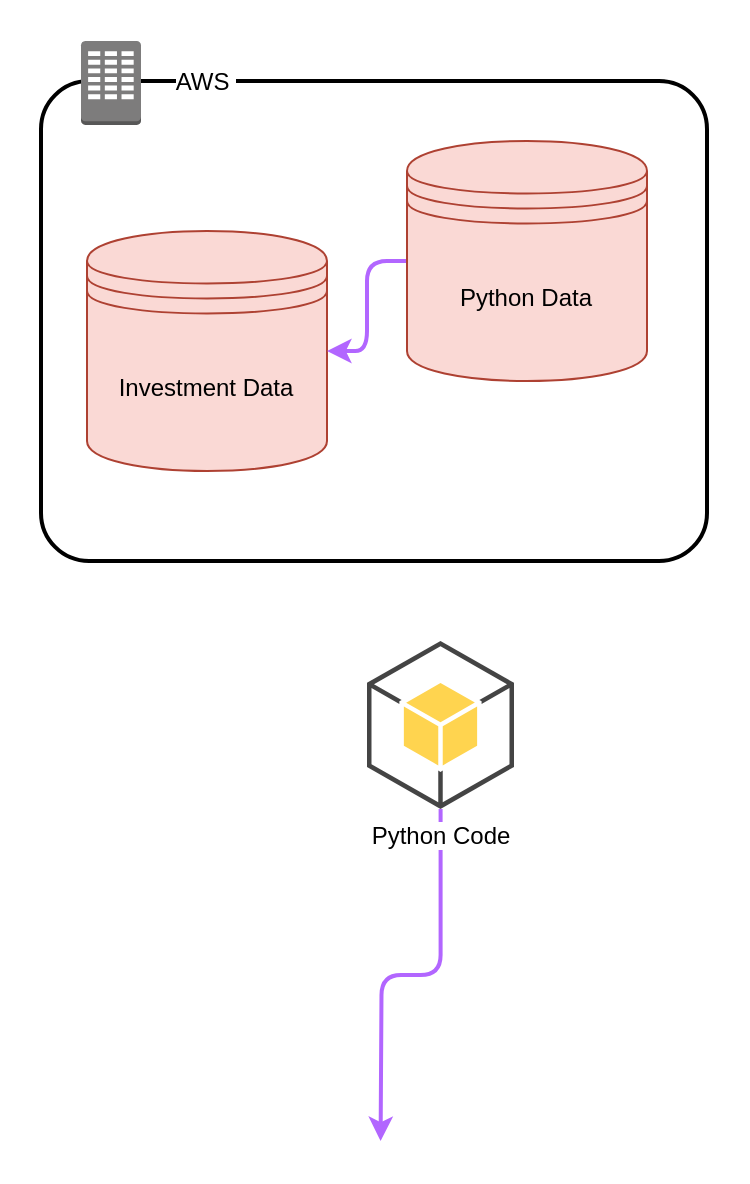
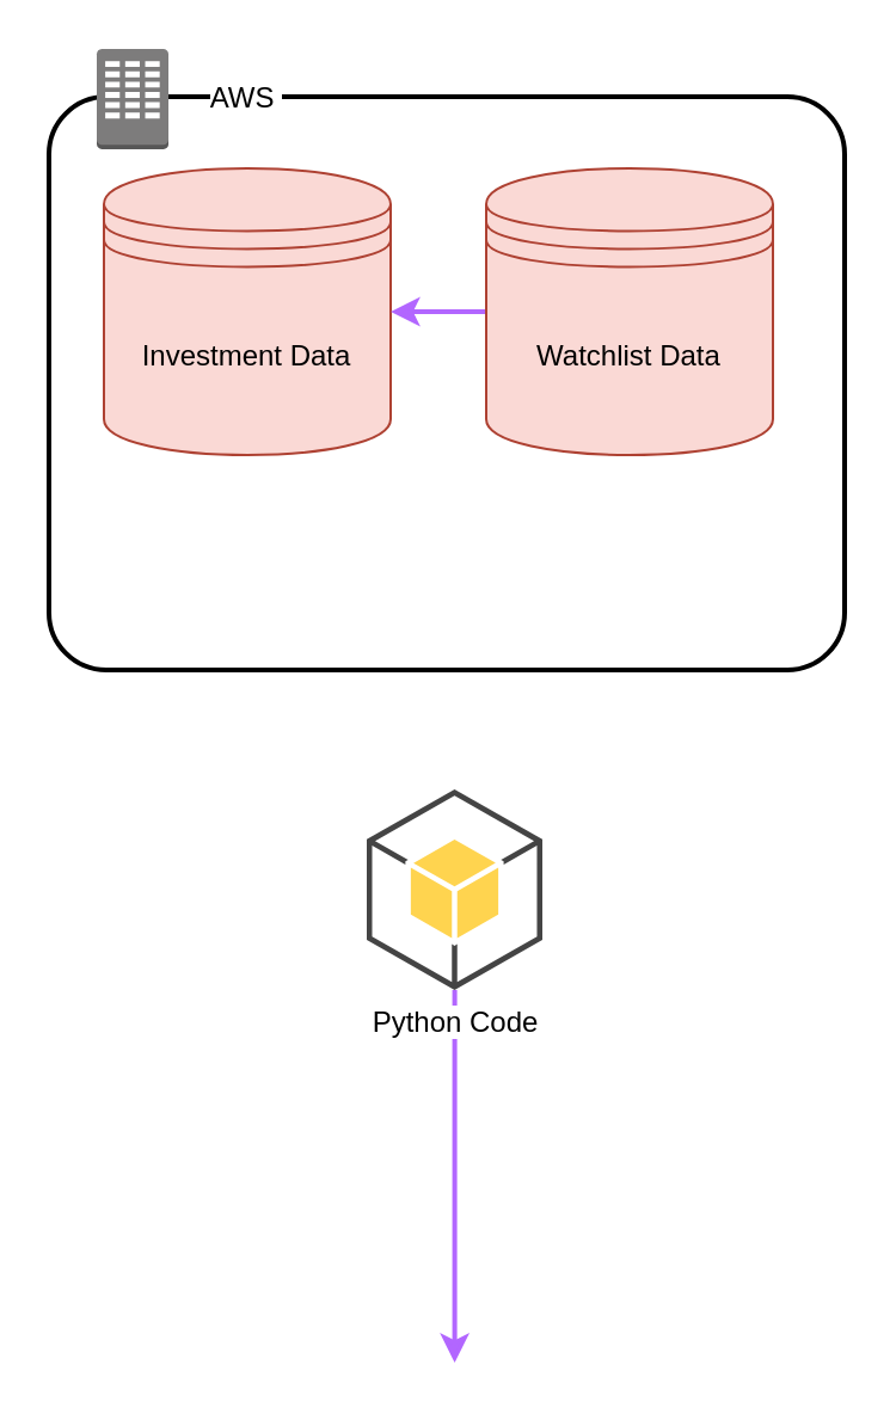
  <mxCell id="0" />
  <mxCell id="1" parent="0" />
- <mxCell id="2" value="&lt;font color=&quot;#000000&quot;&gt;Investment Data&lt;/font&gt;" style="shape=datastore;whiteSpace=wrap;html=1;fillColor=#fad9d5;strokeColor=#ae4132;" vertex="1" parent="1"><mxGeometry x="43" y="115" width="120" height="120" as="geometry" /></mxCell>
+ <mxCell id="2" value="&lt;font color=&quot;#000000&quot;&gt;Investment Data&lt;/font&gt;" style="shape=datastore;whiteSpace=wrap;html=1;fillColor=#fad9d5;strokeColor=#ae4132;" vertex="1" parent="1"><mxGeometry x="43" y="70" width="120" height="120" as="geometry" /></mxCell>
  <mxCell id="3" style="edgeStyle=orthogonalEdgeStyle;html=1;fontColor=#000000;strokeWidth=2;strokeColor=#B266FF;" edge="1" parent="1" source="4" target="2"><mxGeometry relative="1" as="geometry" /></mxCell>
- <mxCell id="4" value="&lt;font color=&quot;#000000&quot;&gt;Python Data&lt;/font&gt;" style="shape=datastore;whiteSpace=wrap;html=1;fillColor=#fad9d5;strokeColor=#ae4132;" vertex="1" parent="1"><mxGeometry x="203" y="70" width="120" height="120" as="geometry" /></mxCell>
+ <mxCell id="4" value="&lt;font color=&quot;#000000&quot;&gt;Watchlist Data&lt;/font&gt;" style="shape=datastore;whiteSpace=wrap;html=1;fillColor=#fad9d5;strokeColor=#ae4132;" vertex="1" parent="1"><mxGeometry x="203" y="70" width="120" height="120" as="geometry" /></mxCell>
  <mxCell id="5" style="edgeStyle=orthogonalEdgeStyle;html=1;strokeColor=#B266FF;strokeWidth=2;fontColor=#000000;" edge="1" parent="1" source="6"><mxGeometry relative="1" as="geometry"><mxPoint x="189.8" y="570" as="targetPoint" /></mxGeometry></mxCell>
- <mxCell id="6" value="&lt;span style=&quot;background-color: rgb(255, 255, 255);&quot;&gt;Python Code&lt;/span&gt;" style="outlineConnect=0;dashed=0;verticalLabelPosition=bottom;verticalAlign=top;align=center;html=1;shape=mxgraph.aws3.android;fillColor=#FFD44F;gradientColor=none;fontColor=#000000;" vertex="1" parent="1"><mxGeometry x="183" y="320" width="73.5" height="84" as="geometry" /></mxCell>
+ <mxCell id="6" value="&lt;span style=&quot;background-color: rgb(255, 255, 255);&quot;&gt;Python Code&lt;/span&gt;" style="outlineConnect=0;dashed=0;verticalLabelPosition=bottom;verticalAlign=top;align=center;html=1;shape=mxgraph.aws3.android;fillColor=#FFD44F;gradientColor=none;fontColor=#000000;" vertex="1" parent="1"><mxGeometry x="153" y="330" width="73.5" height="84" as="geometry" /></mxCell>
  <mxCell id="7" value="" style="rounded=1;arcSize=10;dashed=0;fillColor=none;gradientColor=none;strokeWidth=2;labelBackgroundColor=#FFFFFF;fontColor=#000000;" vertex="1" parent="1"><mxGeometry x="20" y="40" width="333" height="240" as="geometry" /></mxCell>
  <mxCell id="8" value="" style="dashed=0;html=1;shape=mxgraph.aws3.corporate_data_center;fillColor=#7D7C7C;gradientColor=none;dashed=0;labelBackgroundColor=#FFFFFF;fontColor=#000000;" vertex="1" parent="1"><mxGeometry x="40" y="20" width="30" height="42" as="geometry" /></mxCell>
  <mxCell id="9" value="AWS&amp;nbsp;" style="text;html=1;strokeColor=none;fillColor=none;align=center;verticalAlign=middle;whiteSpace=wrap;rounded=0;labelBackgroundColor=#FFFFFF;fontColor=#000000;" vertex="1" parent="1"><mxGeometry x="73" y="26" width="60" height="30" as="geometry" /></mxCell>
